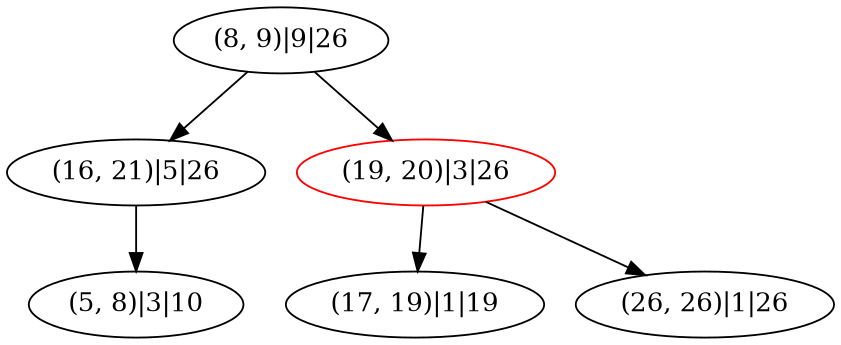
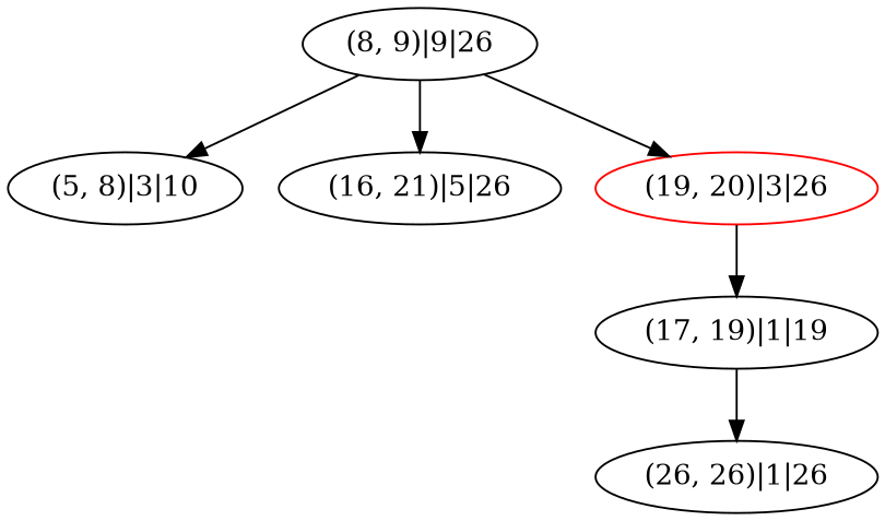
  digraph {
    "(8, 9)|9|26"
    "(5, 8)|3|10"
    "(16, 21)|5|26"
    "(19, 20)|3|26" [color=red]
    "(17, 19)|1|19"
    "(26, 26)|1|26"
-   "(16, 21)|5|26" -> "(5, 8)|3|10"
+   "(8, 9)|9|26" -> "(5, 8)|3|10"
    "(8, 9)|9|26" -> "(16, 21)|5|26"
    "(8, 9)|9|26" -> "(19, 20)|3|26"
    "(19, 20)|3|26" -> "(17, 19)|1|19"
-   "(19, 20)|3|26" -> "(26, 26)|1|26"
+   "(17, 19)|1|19" -> "(26, 26)|1|26"
  }
